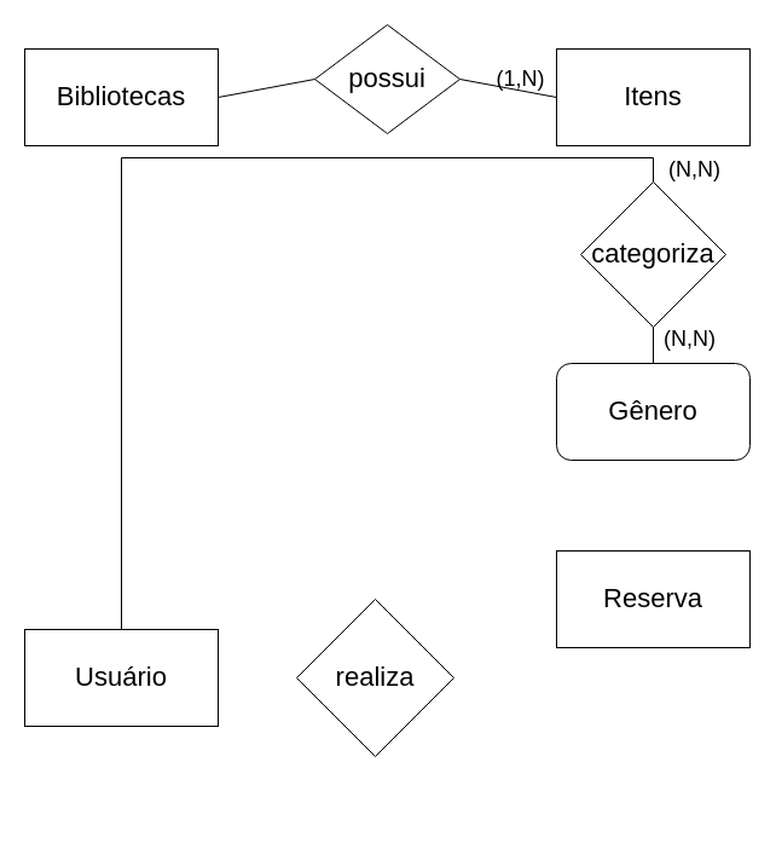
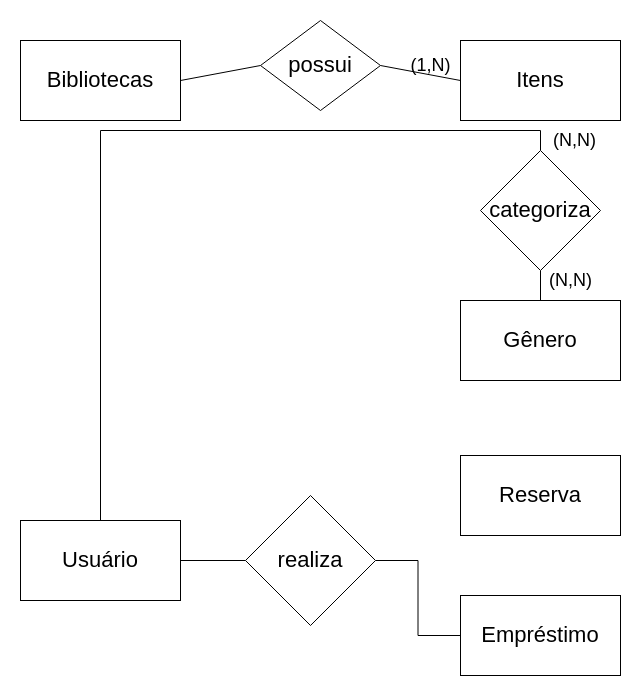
  <mxCell id="0" />
  <mxCell id="1" parent="0" />
  <mxCell id="2" style="rounded=0;orthogonalLoop=1;jettySize=auto;html=1;exitX=1;exitY=0.5;exitDx=0;exitDy=0;entryX=0;entryY=0.5;entryDx=0;entryDy=0;endArrow=none;endFill=0;" edge="1" parent="1" source="3" target="8"><mxGeometry relative="1" as="geometry" /></mxCell>
  <mxCell id="3" value="Bibliotecas" style="rounded=0;whiteSpace=wrap;html=1;fontSize=22;" parent="1" vertex="1"><mxGeometry x="20" y="40" width="160" height="80" as="geometry" /></mxCell>
+ <mxCell id="4" style="edgeStyle=orthogonalEdgeStyle;rounded=0;orthogonalLoop=1;jettySize=auto;html=1;exitX=1;exitY=0.5;exitDx=0;exitDy=0;entryX=0;entryY=0.5;entryDx=0;entryDy=0;endArrow=none;endFill=0;" parent="1" source="5" target="10" edge="1"><mxGeometry relative="1" as="geometry" /></mxCell>
  <mxCell id="5" value="Usuário" style="rounded=0;whiteSpace=wrap;html=1;fontSize=22;" parent="1" vertex="1"><mxGeometry x="20" y="520" width="160" height="80" as="geometry" /></mxCell>
  <mxCell id="6" value="Reserva" style="rounded=0;whiteSpace=wrap;html=1;fontSize=22;" parent="1" vertex="1"><mxGeometry x="460" y="455" width="160" height="80" as="geometry" /></mxCell>
  <mxCell id="7" style="rounded=0;orthogonalLoop=1;jettySize=auto;html=1;exitX=1;exitY=0.5;exitDx=0;exitDy=0;entryX=0;entryY=0.5;entryDx=0;entryDy=0;endArrow=none;endFill=0;" edge="1" parent="1" source="8"><mxGeometry relative="1" as="geometry"><mxPoint x="460" y="80" as="targetPoint" /></mxGeometry></mxCell>
  <mxCell id="8" value="possui" style="rhombus;whiteSpace=wrap;html=1;fontSize=22;" parent="1" vertex="1"><mxGeometry x="260" y="20" width="120" height="90" as="geometry" /></mxCell>
+ <mxCell id="9" style="edgeStyle=orthogonalEdgeStyle;rounded=0;orthogonalLoop=1;jettySize=auto;html=1;exitX=1;exitY=0.5;exitDx=0;exitDy=0;entryX=0;entryY=0.5;entryDx=0;entryDy=0;endArrow=none;endFill=0;" edge="1" parent="1" source="10" target="13"><mxGeometry relative="1" as="geometry" /></mxCell>
  <mxCell id="10" value="realiza" style="rhombus;whiteSpace=wrap;html=1;fontSize=22;" parent="1" vertex="1"><mxGeometry x="245" y="495" width="130" height="130" as="geometry" /></mxCell>
  <mxCell id="11" value="(1,N)" style="text;html=1;align=center;verticalAlign=middle;resizable=0;points=[];autosize=1;strokeColor=none;fillColor=none;fontSize=18;" vertex="1" parent="1"><mxGeometry x="400" y="45" width="60" height="40" as="geometry" /></mxCell>
  <mxCell id="12" value="Itens" style="rounded=0;whiteSpace=wrap;html=1;fontSize=22;" vertex="1" parent="1"><mxGeometry x="460" y="40" width="160" height="80" as="geometry" /></mxCell>
+ <mxCell id="13" value="Empréstimo" style="rounded=0;whiteSpace=wrap;html=1;fontSize=22;" vertex="1" parent="1"><mxGeometry x="460" y="595" width="160" height="80" as="geometry" /></mxCell>
  <mxCell id="14" style="edgeStyle=orthogonalEdgeStyle;rounded=0;orthogonalLoop=1;jettySize=auto;html=1;exitX=0.5;exitY=0;exitDx=0;exitDy=0;entryX=0.5;entryY=1;entryDx=0;entryDy=0;endArrow=none;endFill=0;" edge="1" parent="1" source="15" target="17"><mxGeometry relative="1" as="geometry" /></mxCell>
- <mxCell id="15" value="Gênero" style="whiteSpace=wrap;html=1;fontSize=22;rounded=1;" vertex="1" parent="1"><mxGeometry x="460" y="300" width="160" height="80" as="geometry" /></mxCell>
+ <mxCell id="15" value="Gênero" style="rounded=0;whiteSpace=wrap;html=1;fontSize=22;" vertex="1" parent="1"><mxGeometry x="460" y="300" width="160" height="80" as="geometry" /></mxCell>
  <mxCell id="16" style="edgeStyle=orthogonalEdgeStyle;rounded=0;orthogonalLoop=1;jettySize=auto;html=1;exitX=0.5;exitY=0;exitDx=0;exitDy=0;endArrow=none;endFill=0;" edge="1" parent="1" source="17" target="5"><mxGeometry relative="1" as="geometry" /></mxCell>
  <mxCell id="17" value="categoriza" style="rhombus;whiteSpace=wrap;html=1;fontSize=22;" vertex="1" parent="1"><mxGeometry x="480" y="150" width="120" height="120" as="geometry" /></mxCell>
  <mxCell id="18" value="&lt;font style=&quot;font-size: 18px;&quot;&gt;(N,N)&lt;/font&gt;" style="text;html=1;align=center;verticalAlign=middle;resizable=0;points=[];autosize=1;strokeColor=none;fillColor=none;" vertex="1" parent="1"><mxGeometry x="535" y="260" width="70" height="40" as="geometry" /></mxCell>
  <mxCell id="19" value="&lt;font style=&quot;font-size: 18px;&quot;&gt;(N,N)&lt;/font&gt;" style="text;html=1;align=center;verticalAlign=middle;resizable=0;points=[];autosize=1;strokeColor=none;fillColor=none;" vertex="1" parent="1"><mxGeometry x="539" y="120" width="70" height="40" as="geometry" /></mxCell>
